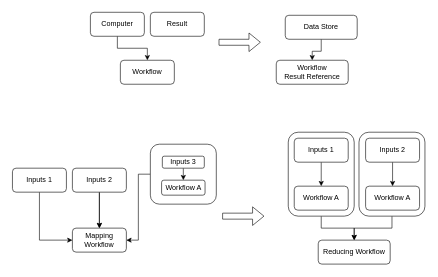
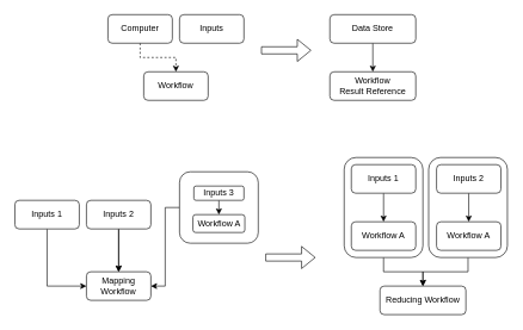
  <mxCell id="0" />
  <mxCell id="1" parent="0" />
  <mxCell id="2" value="" style="edgeStyle=orthogonalEdgeStyle;rounded=0;orthogonalLoop=1;jettySize=auto;html=1;" edge="1" parent="1" source="3" target="32"><mxGeometry relative="1" as="geometry" /></mxCell>
  <mxCell id="3" value="" style="rounded=1;whiteSpace=wrap;html=1;" vertex="1" parent="1"><mxGeometry x="598" y="220" width="110" height="140" as="geometry" /></mxCell>
  <mxCell id="4" value="" style="edgeStyle=orthogonalEdgeStyle;rounded=0;orthogonalLoop=1;jettySize=auto;html=1;" edge="1" parent="1" source="5" target="32"><mxGeometry relative="1" as="geometry" /></mxCell>
  <mxCell id="5" value="" style="rounded=1;whiteSpace=wrap;html=1;" vertex="1" parent="1"><mxGeometry x="480" y="220" width="110" height="140" as="geometry" /></mxCell>
  <mxCell id="6" value="Workflow" style="rounded=1;whiteSpace=wrap;html=1;" vertex="1" parent="1"><mxGeometry x="200" y="100" width="90" height="40" as="geometry" /></mxCell>
- <mxCell id="7" value="Result" style="rounded=1;whiteSpace=wrap;html=1;" vertex="1" parent="1"><mxGeometry x="250" y="20" width="90" height="40" as="geometry" /></mxCell>
+ <mxCell id="7" value="Inputs" style="rounded=1;whiteSpace=wrap;html=1;" vertex="1" parent="1"><mxGeometry x="250" y="20" width="90" height="40" as="geometry" /></mxCell>
  <mxCell id="8" value="" style="shape=flexArrow;endArrow=classic;html=1;" edge="1" parent="1"><mxGeometry width="50" height="50" relative="1" as="geometry"><mxPoint x="364" y="70" as="sourcePoint" /><mxPoint x="434" y="70" as="targetPoint" /></mxGeometry></mxCell>
- <mxCell id="9" value="" style="edgeStyle=orthogonalEdgeStyle;rounded=0;orthogonalLoop=1;jettySize=auto;html=1;" edge="1" parent="1" source="10" target="6"><mxGeometry relative="1" as="geometry" /></mxCell>
+ <mxCell id="9" value="" style="edgeStyle=orthogonalEdgeStyle;rounded=0;orthogonalLoop=1;jettySize=auto;html=1;dashed=1;" edge="1" parent="1" source="10" target="6"><mxGeometry relative="1" as="geometry" /></mxCell>
  <mxCell id="10" value="&lt;div&gt;Computer&lt;/div&gt;" style="rounded=1;whiteSpace=wrap;html=1;" vertex="1" parent="1"><mxGeometry x="150" y="20" width="90" height="40" as="geometry" /></mxCell>
  <mxCell id="11" value="&lt;div&gt;Workflow&lt;/div&gt;&lt;div&gt;Result Reference&lt;br&gt;&lt;/div&gt;" style="rounded=1;whiteSpace=wrap;html=1;" vertex="1" parent="1"><mxGeometry x="460" y="100" width="120" height="40" as="geometry" /></mxCell>
  <mxCell id="12" value="" style="edgeStyle=orthogonalEdgeStyle;rounded=0;orthogonalLoop=1;jettySize=auto;html=1;" edge="1" parent="1" source="13" target="11"><mxGeometry relative="1" as="geometry" /></mxCell>
- <mxCell id="13" value="Data Store" style="rounded=1;whiteSpace=wrap;html=1;" vertex="1" parent="1"><mxGeometry x="475" y="25" width="120" height="40" as="geometry" /></mxCell>
+ <mxCell id="13" value="Data Store" style="rounded=1;whiteSpace=wrap;html=1;" vertex="1" parent="1"><mxGeometry x="460" y="20" width="120" height="40" as="geometry" /></mxCell>
  <mxCell id="14" value="Mapping Workflow" style="rounded=1;whiteSpace=wrap;html=1;" vertex="1" parent="1"><mxGeometry x="120" y="380" width="90" height="40" as="geometry" /></mxCell>
  <mxCell id="15" value="" style="edgeStyle=orthogonalEdgeStyle;rounded=0;orthogonalLoop=1;jettySize=auto;html=1;" edge="1" parent="1" source="19" target="14"><mxGeometry relative="1" as="geometry" /></mxCell>
  <mxCell id="16" value="" style="edgeStyle=orthogonalEdgeStyle;rounded=0;orthogonalLoop=1;jettySize=auto;html=1;" edge="1" parent="1" source="19" target="14"><mxGeometry relative="1" as="geometry" /></mxCell>
  <mxCell id="17" value="" style="shape=flexArrow;endArrow=classic;html=1;" edge="1" parent="1"><mxGeometry width="50" height="50" relative="1" as="geometry"><mxPoint x="370" y="360" as="sourcePoint" /><mxPoint x="440" y="360" as="targetPoint" /></mxGeometry></mxCell>
  <mxCell id="18" value="Workflow A" style="rounded=1;whiteSpace=wrap;html=1;" vertex="1" parent="1"><mxGeometry x="490" y="310" width="90" height="40" as="geometry" /></mxCell>
  <mxCell id="19" value="Inputs 2" style="rounded=1;whiteSpace=wrap;html=1;" vertex="1" parent="1"><mxGeometry x="120" y="280" width="90" height="40" as="geometry" /></mxCell>
  <mxCell id="20" value="" style="edgeStyle=orthogonalEdgeStyle;rounded=0;orthogonalLoop=1;jettySize=auto;html=1;" edge="1" parent="1" source="21" target="18"><mxGeometry relative="1" as="geometry" /></mxCell>
  <mxCell id="21" value="Inputs 1" style="rounded=1;whiteSpace=wrap;html=1;" vertex="1" parent="1"><mxGeometry x="490" y="230" width="90" height="40" as="geometry" /></mxCell>
  <mxCell id="22" value="" style="edgeStyle=orthogonalEdgeStyle;rounded=0;orthogonalLoop=1;jettySize=auto;html=1;entryX=1;entryY=0.5;entryDx=0;entryDy=0;" edge="1" parent="1" source="23" target="14"><mxGeometry relative="1" as="geometry"><mxPoint x="265" y="420" as="targetPoint" /></mxGeometry></mxCell>
  <mxCell id="23" value="" style="rounded=1;whiteSpace=wrap;html=1;" vertex="1" parent="1"><mxGeometry x="250" y="240" width="110" height="100" as="geometry" /></mxCell>
  <mxCell id="24" value="" style="edgeStyle=orthogonalEdgeStyle;rounded=0;orthogonalLoop=1;jettySize=auto;html=1;" edge="1" parent="1" source="25" target="26"><mxGeometry relative="1" as="geometry" /></mxCell>
  <mxCell id="25" value="Inputs 3" style="rounded=1;whiteSpace=wrap;html=1;" vertex="1" parent="1"><mxGeometry x="270" y="260" width="70" height="20" as="geometry" /></mxCell>
  <mxCell id="26" value="Workflow A" style="whiteSpace=wrap;html=1;rounded=1;" vertex="1" parent="1"><mxGeometry x="268.75" y="300" width="72.5" height="25" as="geometry" /></mxCell>
  <mxCell id="27" style="edgeStyle=orthogonalEdgeStyle;rounded=0;orthogonalLoop=1;jettySize=auto;html=1;exitX=0.5;exitY=1;exitDx=0;exitDy=0;entryX=0;entryY=0.5;entryDx=0;entryDy=0;" edge="1" parent="1" source="28" target="14"><mxGeometry relative="1" as="geometry"><mxPoint x="90" y="340" as="targetPoint" /></mxGeometry></mxCell>
  <mxCell id="28" value="Inputs 1" style="rounded=1;whiteSpace=wrap;html=1;" vertex="1" parent="1"><mxGeometry x="20" y="280" width="90" height="40" as="geometry" /></mxCell>
  <mxCell id="29" value="Workflow A" style="rounded=1;whiteSpace=wrap;html=1;" vertex="1" parent="1"><mxGeometry x="609" y="310" width="90" height="40" as="geometry" /></mxCell>
  <mxCell id="30" value="" style="edgeStyle=orthogonalEdgeStyle;rounded=0;orthogonalLoop=1;jettySize=auto;html=1;" edge="1" parent="1" source="31" target="29"><mxGeometry relative="1" as="geometry" /></mxCell>
  <mxCell id="31" value="Inputs 2" style="rounded=1;whiteSpace=wrap;html=1;" vertex="1" parent="1"><mxGeometry x="609" y="230" width="90" height="40" as="geometry" /></mxCell>
  <mxCell id="32" value="Reducing Workflow" style="rounded=1;whiteSpace=wrap;html=1;" vertex="1" parent="1"><mxGeometry x="530" y="400" width="120" height="40" as="geometry" /></mxCell>
